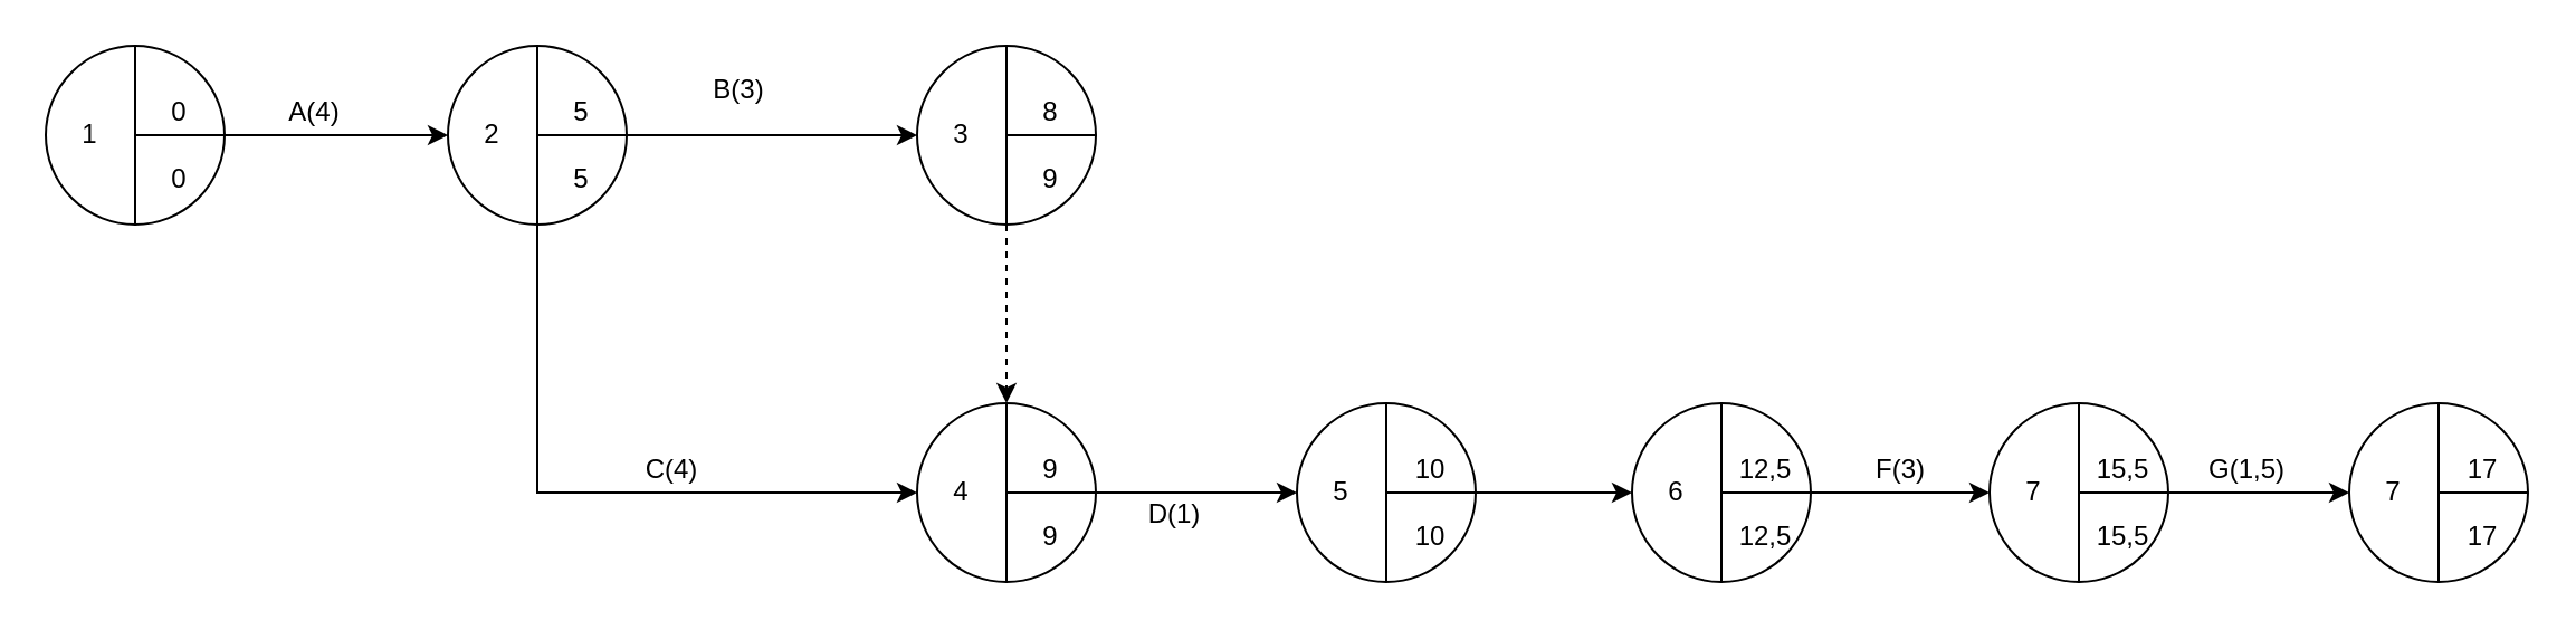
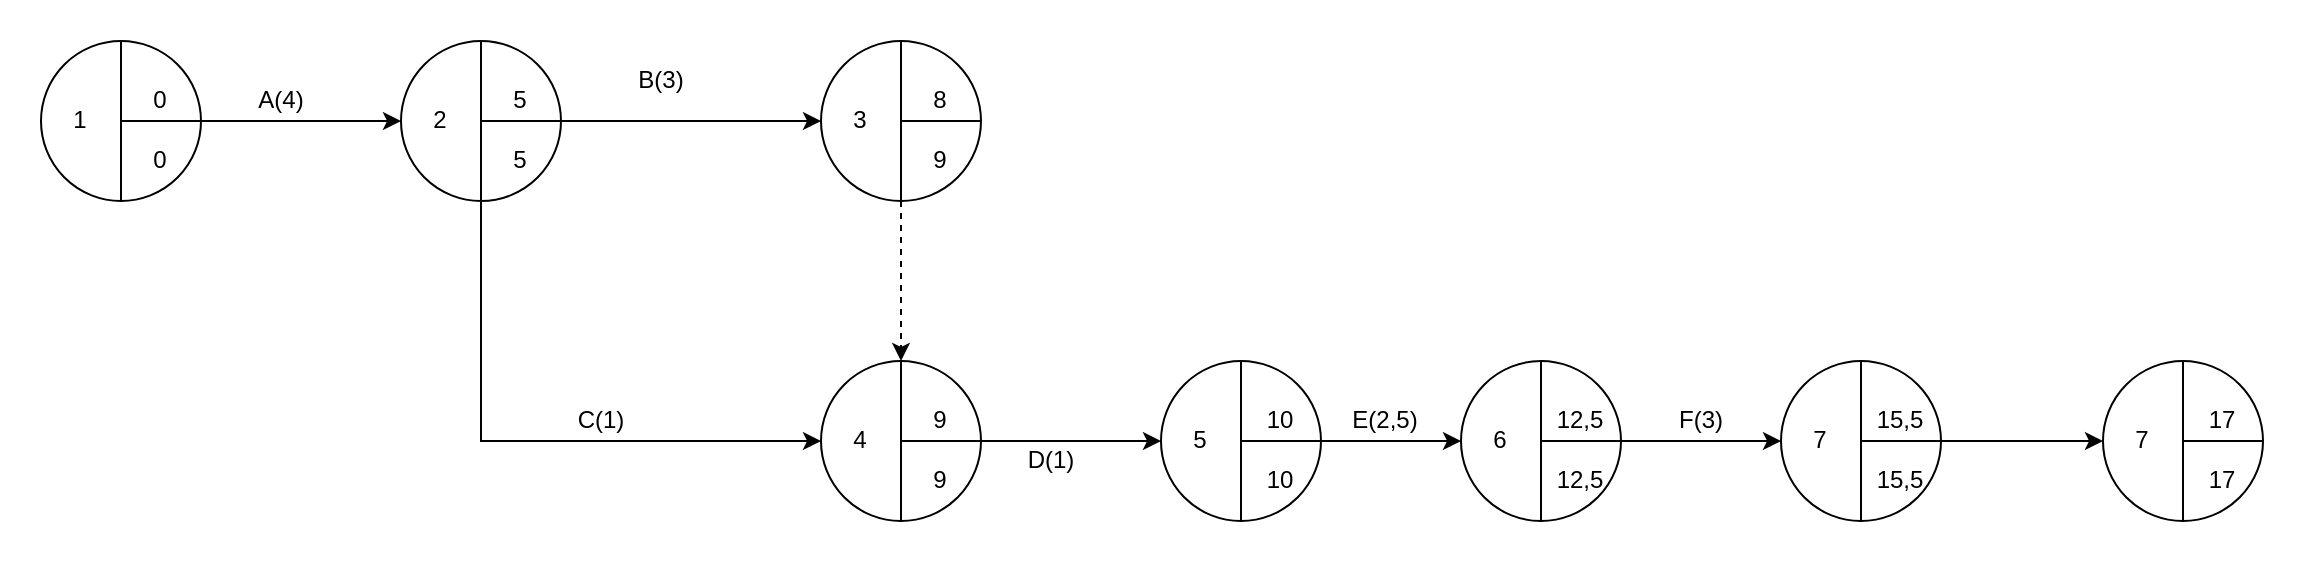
  <mxCell id="0" />
  <mxCell id="1" parent="0" />
  <mxCell id="2" value="" style="ellipse;whiteSpace=wrap;html=1;aspect=fixed;" vertex="1" parent="1"><mxGeometry x="20" y="20" width="80" height="80" as="geometry" /></mxCell>
  <mxCell id="3" value="" style="endArrow=none;html=1;entryX=0.5;entryY=0;entryDx=0;entryDy=0;exitX=0.5;exitY=1;exitDx=0;exitDy=0;" edge="1" parent="1" source="2" target="2"><mxGeometry width="50" height="50" relative="1" as="geometry"><mxPoint x="-10" y="200" as="sourcePoint" /><mxPoint x="40" y="150" as="targetPoint" /></mxGeometry></mxCell>
  <mxCell id="4" value="" style="endArrow=none;html=1;entryX=1;entryY=0.5;entryDx=0;entryDy=0;" edge="1" parent="1" target="2"><mxGeometry width="50" height="50" relative="1" as="geometry"><mxPoint x="60" y="60" as="sourcePoint" /><mxPoint x="300" y="160" as="targetPoint" /></mxGeometry></mxCell>
  <mxCell id="5" value="0" style="text;html=1;strokeColor=none;fillColor=none;align=center;verticalAlign=middle;whiteSpace=wrap;rounded=0;" vertex="1" parent="1"><mxGeometry x="60" y="40" width="40" height="20" as="geometry" /></mxCell>
  <mxCell id="6" value="0" style="text;html=1;strokeColor=none;fillColor=none;align=center;verticalAlign=middle;whiteSpace=wrap;rounded=0;" vertex="1" parent="1"><mxGeometry x="60" y="70" width="40" height="20" as="geometry" /></mxCell>
  <mxCell id="7" value="1" style="text;html=1;strokeColor=none;fillColor=none;align=center;verticalAlign=middle;whiteSpace=wrap;rounded=0;" vertex="1" parent="1"><mxGeometry x="20" y="50" width="40" height="20" as="geometry" /></mxCell>
  <mxCell id="8" style="edgeStyle=orthogonalEdgeStyle;rounded=0;orthogonalLoop=1;jettySize=auto;html=1;exitX=0.5;exitY=1;exitDx=0;exitDy=0;entryX=0;entryY=0.5;entryDx=0;entryDy=0;" edge="1" parent="1" source="9" target="31"><mxGeometry relative="1" as="geometry" /></mxCell>
  <mxCell id="9" value="" style="ellipse;whiteSpace=wrap;html=1;aspect=fixed;" vertex="1" parent="1"><mxGeometry x="200" y="20" width="80" height="80" as="geometry" /></mxCell>
  <mxCell id="10" value="" style="endArrow=none;html=1;entryX=0.5;entryY=0;entryDx=0;entryDy=0;exitX=0.5;exitY=1;exitDx=0;exitDy=0;" edge="1" parent="1" source="9" target="9"><mxGeometry width="50" height="50" relative="1" as="geometry"><mxPoint x="170" y="200" as="sourcePoint" /><mxPoint x="220" y="150" as="targetPoint" /></mxGeometry></mxCell>
  <mxCell id="11" value="" style="endArrow=none;html=1;entryX=1;entryY=0.5;entryDx=0;entryDy=0;" edge="1" parent="1" target="9"><mxGeometry width="50" height="50" relative="1" as="geometry"><mxPoint x="240" y="60" as="sourcePoint" /><mxPoint x="480" y="160" as="targetPoint" /></mxGeometry></mxCell>
  <mxCell id="12" style="edgeStyle=orthogonalEdgeStyle;rounded=0;orthogonalLoop=1;jettySize=auto;html=1;exitX=1;exitY=1;exitDx=0;exitDy=0;entryX=0;entryY=0.5;entryDx=0;entryDy=0;" edge="1" parent="1" source="13" target="24"><mxGeometry relative="1" as="geometry"><Array as="points"><mxPoint x="320" y="60" /><mxPoint x="320" y="60" /></Array></mxGeometry></mxCell>
  <mxCell id="13" value="5" style="text;html=1;strokeColor=none;fillColor=none;align=center;verticalAlign=middle;whiteSpace=wrap;rounded=0;" vertex="1" parent="1"><mxGeometry x="240" y="40" width="40" height="20" as="geometry" /></mxCell>
  <mxCell id="14" value="5" style="text;html=1;strokeColor=none;fillColor=none;align=center;verticalAlign=middle;whiteSpace=wrap;rounded=0;" vertex="1" parent="1"><mxGeometry x="240" y="70" width="40" height="20" as="geometry" /></mxCell>
  <mxCell id="15" value="2" style="text;html=1;strokeColor=none;fillColor=none;align=center;verticalAlign=middle;whiteSpace=wrap;rounded=0;" vertex="1" parent="1"><mxGeometry x="200" y="50" width="40" height="20" as="geometry" /></mxCell>
  <mxCell id="16" value="" style="endArrow=classic;html=1;exitX=1;exitY=1;exitDx=0;exitDy=0;entryX=0;entryY=0.5;entryDx=0;entryDy=0;" edge="1" parent="1" source="5" target="15"><mxGeometry width="50" height="50" relative="1" as="geometry"><mxPoint x="200" y="130" as="sourcePoint" /><mxPoint x="250" y="80" as="targetPoint" /></mxGeometry></mxCell>
  <mxCell id="17" value="A(4)" style="text;html=1;align=center;verticalAlign=middle;resizable=0;points=[];autosize=1;strokeColor=none;fillColor=none;" vertex="1" parent="1"><mxGeometry x="120" y="40" width="40" height="20" as="geometry" /></mxCell>
  <mxCell id="18" value="" style="ellipse;whiteSpace=wrap;html=1;aspect=fixed;" vertex="1" parent="1"><mxGeometry x="410" y="20" width="80" height="80" as="geometry" /></mxCell>
  <mxCell id="19" value="" style="endArrow=none;html=1;entryX=0.5;entryY=0;entryDx=0;entryDy=0;exitX=0.5;exitY=1;exitDx=0;exitDy=0;" edge="1" parent="1" source="18" target="18"><mxGeometry width="50" height="50" relative="1" as="geometry"><mxPoint x="380" y="200" as="sourcePoint" /><mxPoint x="430" y="150" as="targetPoint" /></mxGeometry></mxCell>
  <mxCell id="20" value="" style="endArrow=none;html=1;entryX=1;entryY=0.5;entryDx=0;entryDy=0;" edge="1" parent="1" target="18"><mxGeometry width="50" height="50" relative="1" as="geometry"><mxPoint x="450" y="60" as="sourcePoint" /><mxPoint x="690" y="160" as="targetPoint" /></mxGeometry></mxCell>
  <mxCell id="21" style="edgeStyle=orthogonalEdgeStyle;rounded=0;orthogonalLoop=1;jettySize=auto;html=1;exitX=1;exitY=1;exitDx=0;exitDy=0;entryX=0;entryY=0.5;entryDx=0;entryDy=0;" edge="1" parent="1" source="29" target="40"><mxGeometry relative="1" as="geometry"><Array as="points"><mxPoint x="520" y="220" /><mxPoint x="520" y="220" /></Array></mxGeometry></mxCell>
  <mxCell id="22" value="8" style="text;html=1;strokeColor=none;fillColor=none;align=center;verticalAlign=middle;whiteSpace=wrap;rounded=0;" vertex="1" parent="1"><mxGeometry x="450" y="40" width="40" height="20" as="geometry" /></mxCell>
  <mxCell id="23" value="9" style="text;html=1;strokeColor=none;fillColor=none;align=center;verticalAlign=middle;whiteSpace=wrap;rounded=0;" vertex="1" parent="1"><mxGeometry x="450" y="70" width="40" height="20" as="geometry" /></mxCell>
  <mxCell id="24" value="3" style="text;html=1;strokeColor=none;fillColor=none;align=center;verticalAlign=middle;whiteSpace=wrap;rounded=0;" vertex="1" parent="1"><mxGeometry x="410" y="50" width="40" height="20" as="geometry" /></mxCell>
  <mxCell id="25" value="B(3)" style="text;html=1;align=center;verticalAlign=middle;resizable=0;points=[];autosize=1;strokeColor=none;fillColor=none;" vertex="1" parent="1"><mxGeometry x="310" y="30" width="40" height="20" as="geometry" /></mxCell>
  <mxCell id="26" value="" style="ellipse;whiteSpace=wrap;html=1;aspect=fixed;" vertex="1" parent="1"><mxGeometry x="410" y="180" width="80" height="80" as="geometry" /></mxCell>
  <mxCell id="27" value="" style="endArrow=none;html=1;entryX=0.5;entryY=0;entryDx=0;entryDy=0;exitX=0.5;exitY=1;exitDx=0;exitDy=0;" edge="1" parent="1" source="26" target="26"><mxGeometry width="50" height="50" relative="1" as="geometry"><mxPoint x="380" y="360" as="sourcePoint" /><mxPoint x="430" y="310" as="targetPoint" /></mxGeometry></mxCell>
  <mxCell id="28" value="" style="endArrow=none;html=1;entryX=1;entryY=0.5;entryDx=0;entryDy=0;" edge="1" parent="1" target="26"><mxGeometry width="50" height="50" relative="1" as="geometry"><mxPoint x="450" y="220" as="sourcePoint" /><mxPoint x="690" y="320" as="targetPoint" /></mxGeometry></mxCell>
  <mxCell id="29" value="9" style="text;html=1;strokeColor=none;fillColor=none;align=center;verticalAlign=middle;whiteSpace=wrap;rounded=0;" vertex="1" parent="1"><mxGeometry x="450" y="200" width="40" height="20" as="geometry" /></mxCell>
  <mxCell id="30" value="9" style="text;html=1;strokeColor=none;fillColor=none;align=center;verticalAlign=middle;whiteSpace=wrap;rounded=0;" vertex="1" parent="1"><mxGeometry x="450" y="230" width="40" height="20" as="geometry" /></mxCell>
  <mxCell id="31" value="4" style="text;html=1;strokeColor=none;fillColor=none;align=center;verticalAlign=middle;whiteSpace=wrap;rounded=0;" vertex="1" parent="1"><mxGeometry x="410" y="210" width="40" height="20" as="geometry" /></mxCell>
- <mxCell id="32" value="C(4)" style="text;html=1;align=center;verticalAlign=middle;resizable=0;points=[];autosize=1;strokeColor=none;fillColor=none;" vertex="1" parent="1"><mxGeometry x="280" y="200" width="40" height="20" as="geometry" /></mxCell>
+ <mxCell id="32" value="C(1)" style="text;html=1;align=center;verticalAlign=middle;resizable=0;points=[];autosize=1;strokeColor=none;fillColor=none;" vertex="1" parent="1"><mxGeometry x="280" y="200" width="40" height="20" as="geometry" /></mxCell>
  <mxCell id="33" value="" style="html=1;labelBackgroundColor=#ffffff;startArrow=none;startFill=0;startSize=6;endArrow=classic;endFill=1;endSize=6;jettySize=auto;orthogonalLoop=1;strokeWidth=1;dashed=1;fontSize=14;" edge="1" parent="1"><mxGeometry width="60" height="60" relative="1" as="geometry"><mxPoint x="450" y="100" as="sourcePoint" /><mxPoint x="450" y="180" as="targetPoint" /></mxGeometry></mxCell>
  <mxCell id="34" value="" style="ellipse;whiteSpace=wrap;html=1;aspect=fixed;" vertex="1" parent="1"><mxGeometry x="580" y="180" width="80" height="80" as="geometry" /></mxCell>
  <mxCell id="35" value="" style="endArrow=none;html=1;entryX=0.5;entryY=0;entryDx=0;entryDy=0;exitX=0.5;exitY=1;exitDx=0;exitDy=0;" edge="1" parent="1" source="34" target="34"><mxGeometry width="50" height="50" relative="1" as="geometry"><mxPoint x="550" y="360" as="sourcePoint" /><mxPoint x="600" y="310" as="targetPoint" /></mxGeometry></mxCell>
  <mxCell id="36" value="" style="endArrow=none;html=1;entryX=1;entryY=0.5;entryDx=0;entryDy=0;" edge="1" parent="1" target="34"><mxGeometry width="50" height="50" relative="1" as="geometry"><mxPoint x="620" y="220" as="sourcePoint" /><mxPoint x="860" y="320" as="targetPoint" /></mxGeometry></mxCell>
  <mxCell id="37" style="edgeStyle=orthogonalEdgeStyle;rounded=0;orthogonalLoop=1;jettySize=auto;html=1;exitX=1;exitY=1;exitDx=0;exitDy=0;entryX=0;entryY=0.5;entryDx=0;entryDy=0;" edge="1" parent="1" source="38" target="48"><mxGeometry relative="1" as="geometry"><Array as="points"><mxPoint x="680" y="220" /><mxPoint x="680" y="220" /></Array></mxGeometry></mxCell>
  <mxCell id="38" value="10" style="text;html=1;strokeColor=none;fillColor=none;align=center;verticalAlign=middle;whiteSpace=wrap;rounded=0;" vertex="1" parent="1"><mxGeometry x="620" y="200" width="40" height="20" as="geometry" /></mxCell>
  <mxCell id="39" value="10" style="text;html=1;strokeColor=none;fillColor=none;align=center;verticalAlign=middle;whiteSpace=wrap;rounded=0;" vertex="1" parent="1"><mxGeometry x="620" y="230" width="40" height="20" as="geometry" /></mxCell>
  <mxCell id="40" value="5" style="text;html=1;strokeColor=none;fillColor=none;align=center;verticalAlign=middle;whiteSpace=wrap;rounded=0;" vertex="1" parent="1"><mxGeometry x="580" y="210" width="40" height="20" as="geometry" /></mxCell>
  <mxCell id="41" value="D(1)" style="text;html=1;align=center;verticalAlign=middle;resizable=0;points=[];autosize=1;strokeColor=none;fillColor=none;" vertex="1" parent="1"><mxGeometry x="505" y="220" width="40" height="20" as="geometry" /></mxCell>
  <mxCell id="42" value="" style="ellipse;whiteSpace=wrap;html=1;aspect=fixed;" vertex="1" parent="1"><mxGeometry x="730" y="180" width="80" height="80" as="geometry" /></mxCell>
  <mxCell id="43" value="" style="endArrow=none;html=1;entryX=0.5;entryY=0;entryDx=0;entryDy=0;exitX=0.5;exitY=1;exitDx=0;exitDy=0;" edge="1" parent="1" source="42" target="42"><mxGeometry width="50" height="50" relative="1" as="geometry"><mxPoint x="700" y="360" as="sourcePoint" /><mxPoint x="750" y="310" as="targetPoint" /></mxGeometry></mxCell>
  <mxCell id="44" value="" style="endArrow=none;html=1;entryX=1;entryY=0.5;entryDx=0;entryDy=0;" edge="1" parent="1" target="42"><mxGeometry width="50" height="50" relative="1" as="geometry"><mxPoint x="770" y="220" as="sourcePoint" /><mxPoint x="1010" y="320" as="targetPoint" /></mxGeometry></mxCell>
  <mxCell id="45" style="edgeStyle=orthogonalEdgeStyle;rounded=0;orthogonalLoop=1;jettySize=auto;html=1;exitX=1;exitY=1;exitDx=0;exitDy=0;entryX=0;entryY=0.5;entryDx=0;entryDy=0;" edge="1" parent="1" source="46" target="56"><mxGeometry relative="1" as="geometry"><Array as="points"><mxPoint x="830" y="220" /><mxPoint x="830" y="220" /></Array></mxGeometry></mxCell>
  <mxCell id="46" value="12,5" style="text;html=1;strokeColor=none;fillColor=none;align=center;verticalAlign=middle;whiteSpace=wrap;rounded=0;" vertex="1" parent="1"><mxGeometry x="770" y="200" width="40" height="20" as="geometry" /></mxCell>
  <mxCell id="47" value="12,5" style="text;html=1;strokeColor=none;fillColor=none;align=center;verticalAlign=middle;whiteSpace=wrap;rounded=0;" vertex="1" parent="1"><mxGeometry x="770" y="230" width="40" height="20" as="geometry" /></mxCell>
  <mxCell id="48" value="6" style="text;html=1;strokeColor=none;fillColor=none;align=center;verticalAlign=middle;whiteSpace=wrap;rounded=0;" vertex="1" parent="1"><mxGeometry x="730" y="210" width="40" height="20" as="geometry" /></mxCell>
+ <mxCell id="49" value="E(2,5)" style="text;html=1;align=center;verticalAlign=middle;resizable=0;points=[];autosize=1;strokeColor=none;fillColor=none;" vertex="1" parent="1"><mxGeometry x="667" y="200" width="50" height="20" as="geometry" /></mxCell>
  <mxCell id="50" value="" style="ellipse;whiteSpace=wrap;html=1;aspect=fixed;" vertex="1" parent="1"><mxGeometry x="890" y="180" width="80" height="80" as="geometry" /></mxCell>
  <mxCell id="51" value="" style="endArrow=none;html=1;entryX=0.5;entryY=0;entryDx=0;entryDy=0;exitX=0.5;exitY=1;exitDx=0;exitDy=0;" edge="1" parent="1" source="50" target="50"><mxGeometry width="50" height="50" relative="1" as="geometry"><mxPoint x="860" y="360" as="sourcePoint" /><mxPoint x="910" y="310" as="targetPoint" /></mxGeometry></mxCell>
  <mxCell id="52" value="" style="endArrow=none;html=1;entryX=1;entryY=0.5;entryDx=0;entryDy=0;" edge="1" parent="1" target="50"><mxGeometry width="50" height="50" relative="1" as="geometry"><mxPoint x="930" y="220" as="sourcePoint" /><mxPoint x="1170" y="320" as="targetPoint" /></mxGeometry></mxCell>
  <mxCell id="53" style="edgeStyle=orthogonalEdgeStyle;rounded=0;orthogonalLoop=1;jettySize=auto;html=1;exitX=1;exitY=1;exitDx=0;exitDy=0;entryX=0;entryY=0.5;entryDx=0;entryDy=0;" edge="1" parent="1" source="54" target="63"><mxGeometry relative="1" as="geometry"><Array as="points"><mxPoint x="990" y="220" /><mxPoint x="990" y="220" /></Array></mxGeometry></mxCell>
  <mxCell id="54" value="15,5" style="text;html=1;strokeColor=none;fillColor=none;align=center;verticalAlign=middle;whiteSpace=wrap;rounded=0;" vertex="1" parent="1"><mxGeometry x="930" y="200" width="40" height="20" as="geometry" /></mxCell>
  <mxCell id="55" value="15,5" style="text;html=1;strokeColor=none;fillColor=none;align=center;verticalAlign=middle;whiteSpace=wrap;rounded=0;" vertex="1" parent="1"><mxGeometry x="930" y="230" width="40" height="20" as="geometry" /></mxCell>
  <mxCell id="56" value="7" style="text;html=1;strokeColor=none;fillColor=none;align=center;verticalAlign=middle;whiteSpace=wrap;rounded=0;" vertex="1" parent="1"><mxGeometry x="890" y="210" width="40" height="20" as="geometry" /></mxCell>
  <mxCell id="57" value="F(3)" style="text;html=1;align=center;verticalAlign=middle;resizable=0;points=[];autosize=1;strokeColor=none;fillColor=none;" vertex="1" parent="1"><mxGeometry x="830" y="200" width="40" height="20" as="geometry" /></mxCell>
  <mxCell id="58" value="" style="ellipse;whiteSpace=wrap;html=1;aspect=fixed;" vertex="1" parent="1"><mxGeometry x="1051" y="180" width="80" height="80" as="geometry" /></mxCell>
  <mxCell id="59" value="" style="endArrow=none;html=1;entryX=0.5;entryY=0;entryDx=0;entryDy=0;exitX=0.5;exitY=1;exitDx=0;exitDy=0;" edge="1" parent="1" source="58" target="58"><mxGeometry width="50" height="50" relative="1" as="geometry"><mxPoint x="1021" y="360" as="sourcePoint" /><mxPoint x="1071" y="310" as="targetPoint" /></mxGeometry></mxCell>
  <mxCell id="60" value="" style="endArrow=none;html=1;entryX=1;entryY=0.5;entryDx=0;entryDy=0;" edge="1" parent="1" target="58"><mxGeometry width="50" height="50" relative="1" as="geometry"><mxPoint x="1091" y="220" as="sourcePoint" /><mxPoint x="1331" y="320" as="targetPoint" /></mxGeometry></mxCell>
  <mxCell id="61" value="17" style="text;html=1;strokeColor=none;fillColor=none;align=center;verticalAlign=middle;whiteSpace=wrap;rounded=0;" vertex="1" parent="1"><mxGeometry x="1091" y="200" width="40" height="20" as="geometry" /></mxCell>
  <mxCell id="62" value="17" style="text;html=1;strokeColor=none;fillColor=none;align=center;verticalAlign=middle;whiteSpace=wrap;rounded=0;" vertex="1" parent="1"><mxGeometry x="1091" y="230" width="40" height="20" as="geometry" /></mxCell>
  <mxCell id="63" value="7" style="text;html=1;strokeColor=none;fillColor=none;align=center;verticalAlign=middle;whiteSpace=wrap;rounded=0;" vertex="1" parent="1"><mxGeometry x="1051" y="210" width="40" height="20" as="geometry" /></mxCell>
- <mxCell id="64" value="G(1,5)" style="text;html=1;align=center;verticalAlign=middle;resizable=0;points=[];autosize=1;strokeColor=none;fillColor=none;" vertex="1" parent="1"><mxGeometry x="980" y="200" width="50" height="20" as="geometry" /></mxCell>
